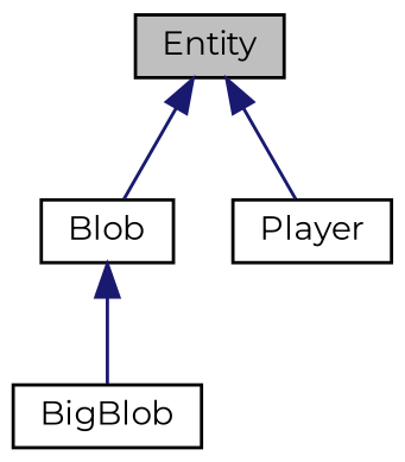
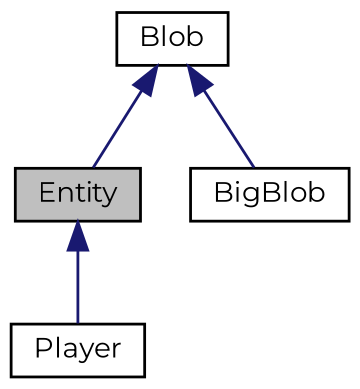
  digraph {
    fontname=Montserrat
    node [color=black fillcolor=white fontname=Montserrat fontsize=10 shape=record style=filled]
    edge [color=midnightblue dir=back fontname=Montserrat fontsize=10 labelfontname=Helvetica labelfontsize=10 style=solid]
    n1 [fillcolor=grey75 fontcolor=black height=0.2 label=Entity width=0.4]
    n2 [height=0.2 label=Blob width=0.4]
    n3 [height=0.2 label=Player width=0.4]
    n4 [height=0.2 label=BigBlob width=0.4]
-   n1 -> n2
+   n2 -> n1
    n1 -> n3
    n2 -> n4
  }
